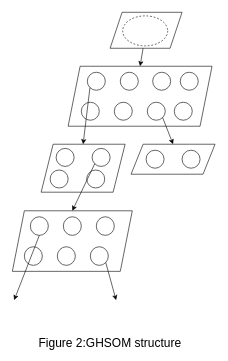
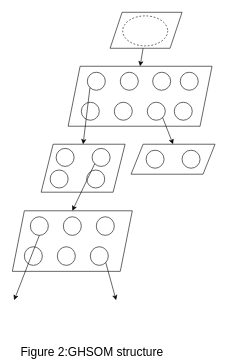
  <mxCell id="0" />
  <mxCell id="1" parent="0" />
  <mxCell id="2" value="" style="shape=parallelogram;perimeter=parallelogramPerimeter;whiteSpace=wrap;html=1;fixedSize=1;" parent="1" vertex="1"><mxGeometry x="183" y="20" width="120" height="60" as="geometry" /></mxCell>
  <mxCell id="3" value="" style="shape=parallelogram;perimeter=parallelogramPerimeter;whiteSpace=wrap;html=1;fixedSize=1;" parent="1" vertex="1"><mxGeometry x="113" y="110" width="240" height="100" as="geometry" /></mxCell>
  <mxCell id="4" value="" style="shape=parallelogram;perimeter=parallelogramPerimeter;whiteSpace=wrap;html=1;fixedSize=1;" parent="1" vertex="1"><mxGeometry x="68" y="240" width="140" height="80" as="geometry" /></mxCell>
  <mxCell id="5" value="" style="endArrow=classic;html=1;entryX=0.5;entryY=0;entryDx=0;entryDy=0;" parent="1" source="2" target="3" edge="1"><mxGeometry width="50" height="50" relative="1" as="geometry"><mxPoint x="203" y="280" as="sourcePoint" /><mxPoint x="253" y="230" as="targetPoint" /></mxGeometry></mxCell>
  <mxCell id="6" value="" style="ellipse;whiteSpace=wrap;html=1;aspect=fixed;" parent="1" vertex="1"><mxGeometry x="145" y="120" width="30" height="30" as="geometry" /></mxCell>
  <mxCell id="7" value="" style="ellipse;whiteSpace=wrap;html=1;aspect=fixed;" parent="1" vertex="1"><mxGeometry x="200" y="120" width="30" height="30" as="geometry" /></mxCell>
  <mxCell id="8" value="" style="ellipse;whiteSpace=wrap;html=1;aspect=fixed;" parent="1" vertex="1"><mxGeometry x="254" y="120" width="30" height="30" as="geometry" /></mxCell>
  <mxCell id="9" value="" style="ellipse;whiteSpace=wrap;html=1;aspect=fixed;" parent="1" vertex="1"><mxGeometry x="135" y="170" width="30" height="30" as="geometry" /></mxCell>
  <mxCell id="10" value="" style="ellipse;whiteSpace=wrap;html=1;aspect=fixed;" parent="1" vertex="1"><mxGeometry x="190" y="170" width="30" height="30" as="geometry" /></mxCell>
  <mxCell id="11" value="" style="ellipse;whiteSpace=wrap;html=1;aspect=fixed;" parent="1" vertex="1"><mxGeometry x="245" y="170" width="30" height="30" as="geometry" /></mxCell>
  <mxCell id="12" value="" style="endArrow=classic;html=1;exitX=1;exitY=1;exitDx=0;exitDy=0;entryX=0.5;entryY=0;entryDx=0;entryDy=0;" parent="1" source="11" edge="1"><mxGeometry width="50" height="50" relative="1" as="geometry"><mxPoint x="203" y="280" as="sourcePoint" /><mxPoint x="288" y="240" as="targetPoint" /></mxGeometry></mxCell>
  <mxCell id="13" value="" style="ellipse;whiteSpace=wrap;html=1;aspect=fixed;" parent="1" vertex="1"><mxGeometry x="93" y="247" width="30" height="30" as="geometry" /></mxCell>
  <mxCell id="14" value="" style="ellipse;whiteSpace=wrap;html=1;aspect=fixed;" parent="1" vertex="1"><mxGeometry x="153" y="247" width="30" height="30" as="geometry" /></mxCell>
  <mxCell id="15" value="" style="ellipse;whiteSpace=wrap;html=1;aspect=fixed;" parent="1" vertex="1"><mxGeometry x="83" y="283" width="30" height="30" as="geometry" /></mxCell>
  <mxCell id="16" style="edgeStyle=orthogonalEdgeStyle;rounded=0;orthogonalLoop=1;jettySize=auto;html=1;exitX=0.5;exitY=1;exitDx=0;exitDy=0;" parent="1" source="15" target="15" edge="1"><mxGeometry relative="1" as="geometry" /></mxCell>
  <mxCell id="17" value="" style="ellipse;whiteSpace=wrap;html=1;aspect=fixed;" parent="1" vertex="1"><mxGeometry x="144" y="283" width="30" height="30" as="geometry" /></mxCell>
  <mxCell id="18" value="" style="shape=parallelogram;perimeter=parallelogramPerimeter;whiteSpace=wrap;html=1;fixedSize=1;" parent="1" vertex="1"><mxGeometry x="20" y="351" width="200" height="101" as="geometry" /></mxCell>
  <mxCell id="19" value="" style="ellipse;whiteSpace=wrap;html=1;aspect=fixed;" parent="1" vertex="1"><mxGeometry x="50" y="361" width="30" height="31" as="geometry" /></mxCell>
  <mxCell id="20" value="" style="ellipse;whiteSpace=wrap;html=1;aspect=fixed;" parent="1" vertex="1"><mxGeometry x="105" y="361" width="30" height="31" as="geometry" /></mxCell>
  <mxCell id="21" value="" style="ellipse;whiteSpace=wrap;html=1;aspect=fixed;" parent="1" vertex="1"><mxGeometry x="160" y="361" width="30" height="31" as="geometry" /></mxCell>
  <mxCell id="22" value="" style="ellipse;whiteSpace=wrap;html=1;aspect=fixed;" parent="1" vertex="1"><mxGeometry x="40" y="411" width="30" height="31" as="geometry" /></mxCell>
  <mxCell id="23" value="" style="ellipse;whiteSpace=wrap;html=1;aspect=fixed;" parent="1" vertex="1"><mxGeometry x="95" y="411" width="30" height="31" as="geometry" /></mxCell>
  <mxCell id="24" value="" style="ellipse;whiteSpace=wrap;html=1;aspect=fixed;" parent="1" vertex="1"><mxGeometry x="150" y="411" width="30" height="31" as="geometry" /></mxCell>
  <mxCell id="25" value="" style="endArrow=classic;html=1;exitX=0;exitY=1;exitDx=0;exitDy=0;entryX=0.5;entryY=0;entryDx=0;entryDy=0;" parent="1" source="14" target="18" edge="1"><mxGeometry width="50" height="50" relative="1" as="geometry"><mxPoint x="203" y="280" as="sourcePoint" /><mxPoint x="253" y="230" as="targetPoint" /></mxGeometry></mxCell>
  <mxCell id="26" value="" style="endArrow=classic;html=1;exitX=1;exitY=1;exitDx=0;exitDy=0;" parent="1" source="24" edge="1"><mxGeometry width="50" height="50" relative="1" as="geometry"><mxPoint x="203" y="280" as="sourcePoint" /><mxPoint x="193" y="500" as="targetPoint" /></mxGeometry></mxCell>
  <mxCell id="27" value="" style="endArrow=classic;html=1;exitX=0.5;exitY=1;exitDx=0;exitDy=0;" parent="1" source="19" edge="1"><mxGeometry width="50" height="50" relative="1" as="geometry"><mxPoint x="203" y="280" as="sourcePoint" /><mxPoint x="23" y="500" as="targetPoint" /></mxGeometry></mxCell>
  <mxCell id="28" value="" style="ellipse;whiteSpace=wrap;html=1;dashed=1;" parent="1" vertex="1"><mxGeometry x="204" y="26" width="75" height="50" as="geometry" /></mxCell>
  <mxCell id="29" value="" style="shape=parallelogram;perimeter=parallelogramPerimeter;whiteSpace=wrap;html=1;fixedSize=1;" parent="1" vertex="1"><mxGeometry x="218" y="240" width="140" height="50" as="geometry" /></mxCell>
  <mxCell id="30" value="" style="ellipse;whiteSpace=wrap;html=1;aspect=fixed;" parent="1" vertex="1"><mxGeometry x="243" y="250" width="30" height="30" as="geometry" /></mxCell>
  <mxCell id="31" value="" style="ellipse;whiteSpace=wrap;html=1;aspect=fixed;" parent="1" vertex="1"><mxGeometry x="303" y="250" width="30" height="30" as="geometry" /></mxCell>
  <mxCell id="32" style="edgeStyle=orthogonalEdgeStyle;rounded=0;orthogonalLoop=1;jettySize=auto;html=1;exitX=0.5;exitY=1;exitDx=0;exitDy=0;" parent="1" edge="1"><mxGeometry relative="1" as="geometry"><mxPoint x="248" y="313" as="sourcePoint" /><mxPoint x="248" y="313" as="targetPoint" /></mxGeometry></mxCell>
  <mxCell id="33" value="" style="ellipse;whiteSpace=wrap;html=1;aspect=fixed;" parent="1" vertex="1"><mxGeometry x="300" y="120" width="30" height="30" as="geometry" /></mxCell>
  <mxCell id="34" value="" style="ellipse;whiteSpace=wrap;html=1;aspect=fixed;" parent="1" vertex="1"><mxGeometry x="290" y="170" width="30" height="30" as="geometry" /></mxCell>
  <mxCell id="35" value="" style="endArrow=classic;html=1;entryX=0.5;entryY=0;entryDx=0;entryDy=0;exitX=0;exitY=1;exitDx=0;exitDy=0;" parent="1" source="6" target="4" edge="1"><mxGeometry width="50" height="50" relative="1" as="geometry"><mxPoint x="33" y="110" as="sourcePoint" /><mxPoint x="253" y="230" as="targetPoint" /></mxGeometry></mxCell>
- <mxCell id="36" value="&lt;font style=&quot;font-size: 20px&quot;&gt;Figure 2:GHSOM structure&lt;/font&gt;" style="text;html=1;strokeColor=none;fillColor=none;align=center;verticalAlign=middle;whiteSpace=wrap;rounded=0;" vertex="1" parent="1"><mxGeometry x="36" y="560" width="294" height="20" as="geometry" /></mxCell>
+ <mxCell id="36" value="&lt;font style=&quot;font-size: 20px&quot;&gt;Figure 2:GHSOM structure&lt;/font&gt;" style="text;html=1;strokeColor=none;fillColor=none;align=center;verticalAlign=middle;whiteSpace=wrap;rounded=0;" vertex="1" parent="1"><mxGeometry x="6" y="575" width="294" height="20" as="geometry" /></mxCell>
